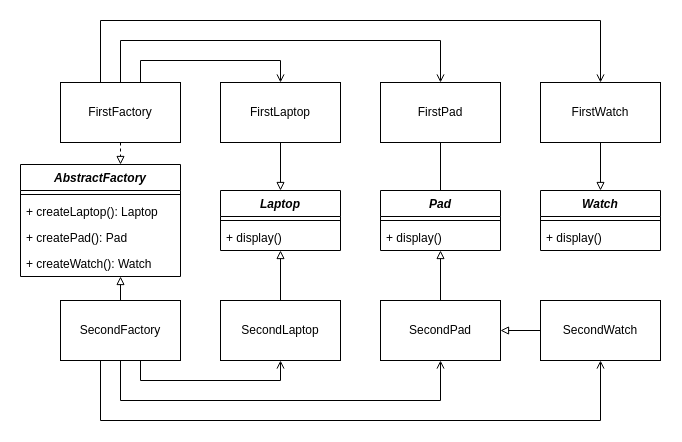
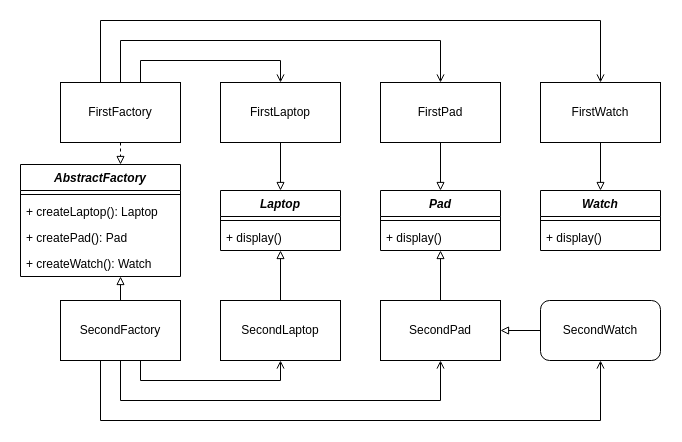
  <mxCell id="0" />
  <mxCell id="1" parent="0" />
  <mxCell id="2" value="&lt;i&gt;AbstractFactory&lt;/i&gt;" style="swimlane;fontStyle=1;align=center;verticalAlign=top;childLayout=stackLayout;horizontal=1;startSize=26;horizontalStack=0;resizeParent=1;resizeParentMax=0;resizeLast=0;collapsible=1;marginBottom=0;whiteSpace=wrap;html=1;" parent="1" vertex="1"><mxGeometry x="20" y="164" width="160" height="112" as="geometry" /></mxCell>
  <mxCell id="3" value="" style="line;strokeWidth=1;fillColor=none;align=left;verticalAlign=middle;spacingTop=-1;spacingLeft=3;spacingRight=3;rotatable=0;labelPosition=right;points=[];portConstraint=eastwest;strokeColor=inherit;" parent="2" vertex="1"><mxGeometry y="26" width="160" height="8" as="geometry" /></mxCell>
  <mxCell id="4" value="+ createLaptop(): Laptop" style="text;strokeColor=none;fillColor=none;align=left;verticalAlign=top;spacingLeft=4;spacingRight=4;overflow=hidden;rotatable=0;points=[[0,0.5],[1,0.5]];portConstraint=eastwest;whiteSpace=wrap;html=1;" parent="2" vertex="1"><mxGeometry y="34" width="160" height="26" as="geometry" /></mxCell>
  <mxCell id="5" value="+ createPad(): Pad" style="text;strokeColor=none;fillColor=none;align=left;verticalAlign=top;spacingLeft=4;spacingRight=4;overflow=hidden;rotatable=0;points=[[0,0.5],[1,0.5]];portConstraint=eastwest;whiteSpace=wrap;html=1;" parent="2" vertex="1"><mxGeometry y="60" width="160" height="26" as="geometry" /></mxCell>
  <mxCell id="6" value="+ createWatch(): Watch" style="text;strokeColor=none;fillColor=none;align=left;verticalAlign=top;spacingLeft=4;spacingRight=4;overflow=hidden;rotatable=0;points=[[0,0.5],[1,0.5]];portConstraint=eastwest;whiteSpace=wrap;html=1;" parent="2" vertex="1"><mxGeometry y="86" width="160" height="26" as="geometry" /></mxCell>
  <mxCell id="7" value="&lt;i&gt;Laptop&lt;/i&gt;" style="swimlane;fontStyle=1;align=center;verticalAlign=top;childLayout=stackLayout;horizontal=1;startSize=26;horizontalStack=0;resizeParent=1;resizeParentMax=0;resizeLast=0;collapsible=1;marginBottom=0;whiteSpace=wrap;html=1;" parent="1" vertex="1"><mxGeometry x="220" y="190" width="120" height="60" as="geometry" /></mxCell>
  <mxCell id="8" value="" style="line;strokeWidth=1;fillColor=none;align=left;verticalAlign=middle;spacingTop=-1;spacingLeft=3;spacingRight=3;rotatable=0;labelPosition=right;points=[];portConstraint=eastwest;strokeColor=inherit;" parent="7" vertex="1"><mxGeometry y="26" width="120" height="8" as="geometry" /></mxCell>
  <mxCell id="9" value="+ display()" style="text;strokeColor=none;fillColor=none;align=left;verticalAlign=top;spacingLeft=4;spacingRight=4;overflow=hidden;rotatable=0;points=[[0,0.5],[1,0.5]];portConstraint=eastwest;whiteSpace=wrap;html=1;" parent="7" vertex="1"><mxGeometry y="34" width="120" height="26" as="geometry" /></mxCell>
  <mxCell id="10" value="&lt;i&gt;Pad&lt;/i&gt;" style="swimlane;fontStyle=1;align=center;verticalAlign=top;childLayout=stackLayout;horizontal=1;startSize=26;horizontalStack=0;resizeParent=1;resizeParentMax=0;resizeLast=0;collapsible=1;marginBottom=0;whiteSpace=wrap;html=1;" parent="1" vertex="1"><mxGeometry x="380" y="190" width="120" height="60" as="geometry" /></mxCell>
  <mxCell id="11" value="" style="line;strokeWidth=1;fillColor=none;align=left;verticalAlign=middle;spacingTop=-1;spacingLeft=3;spacingRight=3;rotatable=0;labelPosition=right;points=[];portConstraint=eastwest;strokeColor=inherit;" parent="10" vertex="1"><mxGeometry y="26" width="120" height="8" as="geometry" /></mxCell>
  <mxCell id="12" value="+ display()" style="text;strokeColor=none;fillColor=none;align=left;verticalAlign=top;spacingLeft=4;spacingRight=4;overflow=hidden;rotatable=0;points=[[0,0.5],[1,0.5]];portConstraint=eastwest;whiteSpace=wrap;html=1;" parent="10" vertex="1"><mxGeometry y="34" width="120" height="26" as="geometry" /></mxCell>
  <mxCell id="13" value="&lt;i&gt;Watch&lt;/i&gt;" style="swimlane;fontStyle=1;align=center;verticalAlign=top;childLayout=stackLayout;horizontal=1;startSize=26;horizontalStack=0;resizeParent=1;resizeParentMax=0;resizeLast=0;collapsible=1;marginBottom=0;whiteSpace=wrap;html=1;" parent="1" vertex="1"><mxGeometry x="540" y="190" width="120" height="60" as="geometry" /></mxCell>
  <mxCell id="14" value="" style="line;strokeWidth=1;fillColor=none;align=left;verticalAlign=middle;spacingTop=-1;spacingLeft=3;spacingRight=3;rotatable=0;labelPosition=right;points=[];portConstraint=eastwest;strokeColor=inherit;" parent="13" vertex="1"><mxGeometry y="26" width="120" height="8" as="geometry" /></mxCell>
  <mxCell id="15" value="+ display()" style="text;strokeColor=none;fillColor=none;align=left;verticalAlign=top;spacingLeft=4;spacingRight=4;overflow=hidden;rotatable=0;points=[[0,0.5],[1,0.5]];portConstraint=eastwest;whiteSpace=wrap;html=1;" parent="13" vertex="1"><mxGeometry y="34" width="120" height="26" as="geometry" /></mxCell>
  <mxCell id="16" style="edgeStyle=orthogonalEdgeStyle;rounded=0;orthogonalLoop=1;jettySize=auto;html=1;endArrow=block;endFill=0;dashed=1;" parent="1" source="20" target="2" edge="1"><mxGeometry relative="1" as="geometry"><Array as="points"><mxPoint x="100" y="170" /><mxPoint x="100" y="170" /></Array></mxGeometry></mxCell>
  <mxCell id="17" style="edgeStyle=orthogonalEdgeStyle;rounded=0;orthogonalLoop=1;jettySize=auto;html=1;endArrow=open;endFill=0;" parent="1" source="20" target="27" edge="1"><mxGeometry relative="1" as="geometry"><Array as="points"><mxPoint x="140" y="60" /><mxPoint x="280" y="60" /></Array></mxGeometry></mxCell>
  <mxCell id="18" style="edgeStyle=orthogonalEdgeStyle;rounded=0;orthogonalLoop=1;jettySize=auto;html=1;endArrow=open;endFill=0;" parent="1" source="20" target="31" edge="1"><mxGeometry relative="1" as="geometry"><Array as="points"><mxPoint x="120" y="40" /><mxPoint x="440" y="40" /></Array></mxGeometry></mxCell>
  <mxCell id="19" style="edgeStyle=orthogonalEdgeStyle;rounded=0;orthogonalLoop=1;jettySize=auto;html=1;endArrow=open;endFill=0;" parent="1" source="20" target="29" edge="1"><mxGeometry relative="1" as="geometry"><Array as="points"><mxPoint x="100" y="20" /><mxPoint x="600" y="20" /></Array></mxGeometry></mxCell>
  <mxCell id="20" value="FirstFactory" style="html=1;whiteSpace=wrap;" parent="1" vertex="1"><mxGeometry x="60" y="82" width="120" height="60" as="geometry" /></mxCell>
  <mxCell id="21" style="edgeStyle=orthogonalEdgeStyle;rounded=0;orthogonalLoop=1;jettySize=auto;html=1;endArrow=block;endFill=0;" parent="1" source="25" target="2" edge="1"><mxGeometry relative="1" as="geometry"><Array as="points"><mxPoint x="130" y="300" /><mxPoint x="130" y="300" /></Array></mxGeometry></mxCell>
  <mxCell id="22" style="edgeStyle=orthogonalEdgeStyle;rounded=0;orthogonalLoop=1;jettySize=auto;html=1;endArrow=open;endFill=0;" parent="1" source="25" target="33" edge="1"><mxGeometry relative="1" as="geometry"><Array as="points"><mxPoint x="140" y="380" /><mxPoint x="280" y="380" /></Array></mxGeometry></mxCell>
  <mxCell id="23" style="edgeStyle=orthogonalEdgeStyle;rounded=0;orthogonalLoop=1;jettySize=auto;html=1;endArrow=open;endFill=0;" parent="1" source="25" target="35" edge="1"><mxGeometry relative="1" as="geometry"><Array as="points"><mxPoint x="120" y="400" /><mxPoint x="440" y="400" /></Array></mxGeometry></mxCell>
  <mxCell id="24" style="edgeStyle=orthogonalEdgeStyle;rounded=0;orthogonalLoop=1;jettySize=auto;html=1;endArrow=open;endFill=0;" parent="1" source="25" target="37" edge="1"><mxGeometry relative="1" as="geometry"><Array as="points"><mxPoint x="100" y="420" /><mxPoint x="600" y="420" /></Array></mxGeometry></mxCell>
  <mxCell id="25" value="SecondFactory" style="html=1;whiteSpace=wrap;" parent="1" vertex="1"><mxGeometry x="60" y="300" width="120" height="60" as="geometry" /></mxCell>
  <mxCell id="26" style="edgeStyle=orthogonalEdgeStyle;rounded=0;orthogonalLoop=1;jettySize=auto;html=1;endArrow=block;endFill=0;" parent="1" source="27" target="7" edge="1"><mxGeometry relative="1" as="geometry" /></mxCell>
  <mxCell id="27" value="FirstLaptop" style="html=1;whiteSpace=wrap;strokeColor=default;align=center;verticalAlign=middle;fontFamily=Helvetica;fontSize=12;fontColor=default;fillColor=default;" parent="1" vertex="1"><mxGeometry x="220" y="82" width="120" height="60" as="geometry" /></mxCell>
  <mxCell id="28" style="edgeStyle=orthogonalEdgeStyle;rounded=0;orthogonalLoop=1;jettySize=auto;html=1;endArrow=block;endFill=0;" parent="1" source="29" target="13" edge="1"><mxGeometry relative="1" as="geometry" /></mxCell>
  <mxCell id="29" value="FirstWatch" style="html=1;whiteSpace=wrap;" parent="1" vertex="1"><mxGeometry x="540" y="82" width="120" height="60" as="geometry" /></mxCell>
- <mxCell id="30" style="edgeStyle=orthogonalEdgeStyle;rounded=0;orthogonalLoop=1;jettySize=auto;html=1;endArrow=none;endFill=0;" parent="1" source="31" target="10" edge="1"><mxGeometry relative="1" as="geometry" /></mxCell>
+ <mxCell id="30" style="edgeStyle=orthogonalEdgeStyle;rounded=0;orthogonalLoop=1;jettySize=auto;html=1;endArrow=block;endFill=0;" parent="1" source="31" target="10" edge="1"><mxGeometry relative="1" as="geometry" /></mxCell>
  <mxCell id="31" value="FirstPad" style="html=1;whiteSpace=wrap;" parent="1" vertex="1"><mxGeometry x="380" y="82" width="120" height="60" as="geometry" /></mxCell>
  <mxCell id="32" style="edgeStyle=orthogonalEdgeStyle;rounded=0;orthogonalLoop=1;jettySize=auto;html=1;endArrow=block;endFill=0;" parent="1" source="33" target="7" edge="1"><mxGeometry relative="1" as="geometry" /></mxCell>
  <mxCell id="33" value="SecondLaptop" style="html=1;whiteSpace=wrap;" parent="1" vertex="1"><mxGeometry x="220" y="300" width="120" height="60" as="geometry" /></mxCell>
  <mxCell id="34" style="edgeStyle=orthogonalEdgeStyle;rounded=0;orthogonalLoop=1;jettySize=auto;html=1;endArrow=block;endFill=0;" parent="1" source="35" target="10" edge="1"><mxGeometry relative="1" as="geometry" /></mxCell>
  <mxCell id="35" value="SecondPad" style="html=1;whiteSpace=wrap;" parent="1" vertex="1"><mxGeometry x="380" y="300" width="120" height="60" as="geometry" /></mxCell>
  <mxCell id="36" style="edgeStyle=orthogonalEdgeStyle;rounded=0;orthogonalLoop=1;jettySize=auto;html=1;endArrow=block;endFill=0;" parent="1" source="37" target="35" edge="1"><mxGeometry relative="1" as="geometry" /></mxCell>
- <mxCell id="37" value="SecondWatch" style="html=1;whiteSpace=wrap;" parent="1" vertex="1"><mxGeometry x="540" y="300" width="120" height="60" as="geometry" /></mxCell>
+ <mxCell id="37" value="SecondWatch" style="html=1;whiteSpace=wrap;rounded=1;" parent="1" vertex="1"><mxGeometry x="540" y="300" width="120" height="60" as="geometry" /></mxCell>
